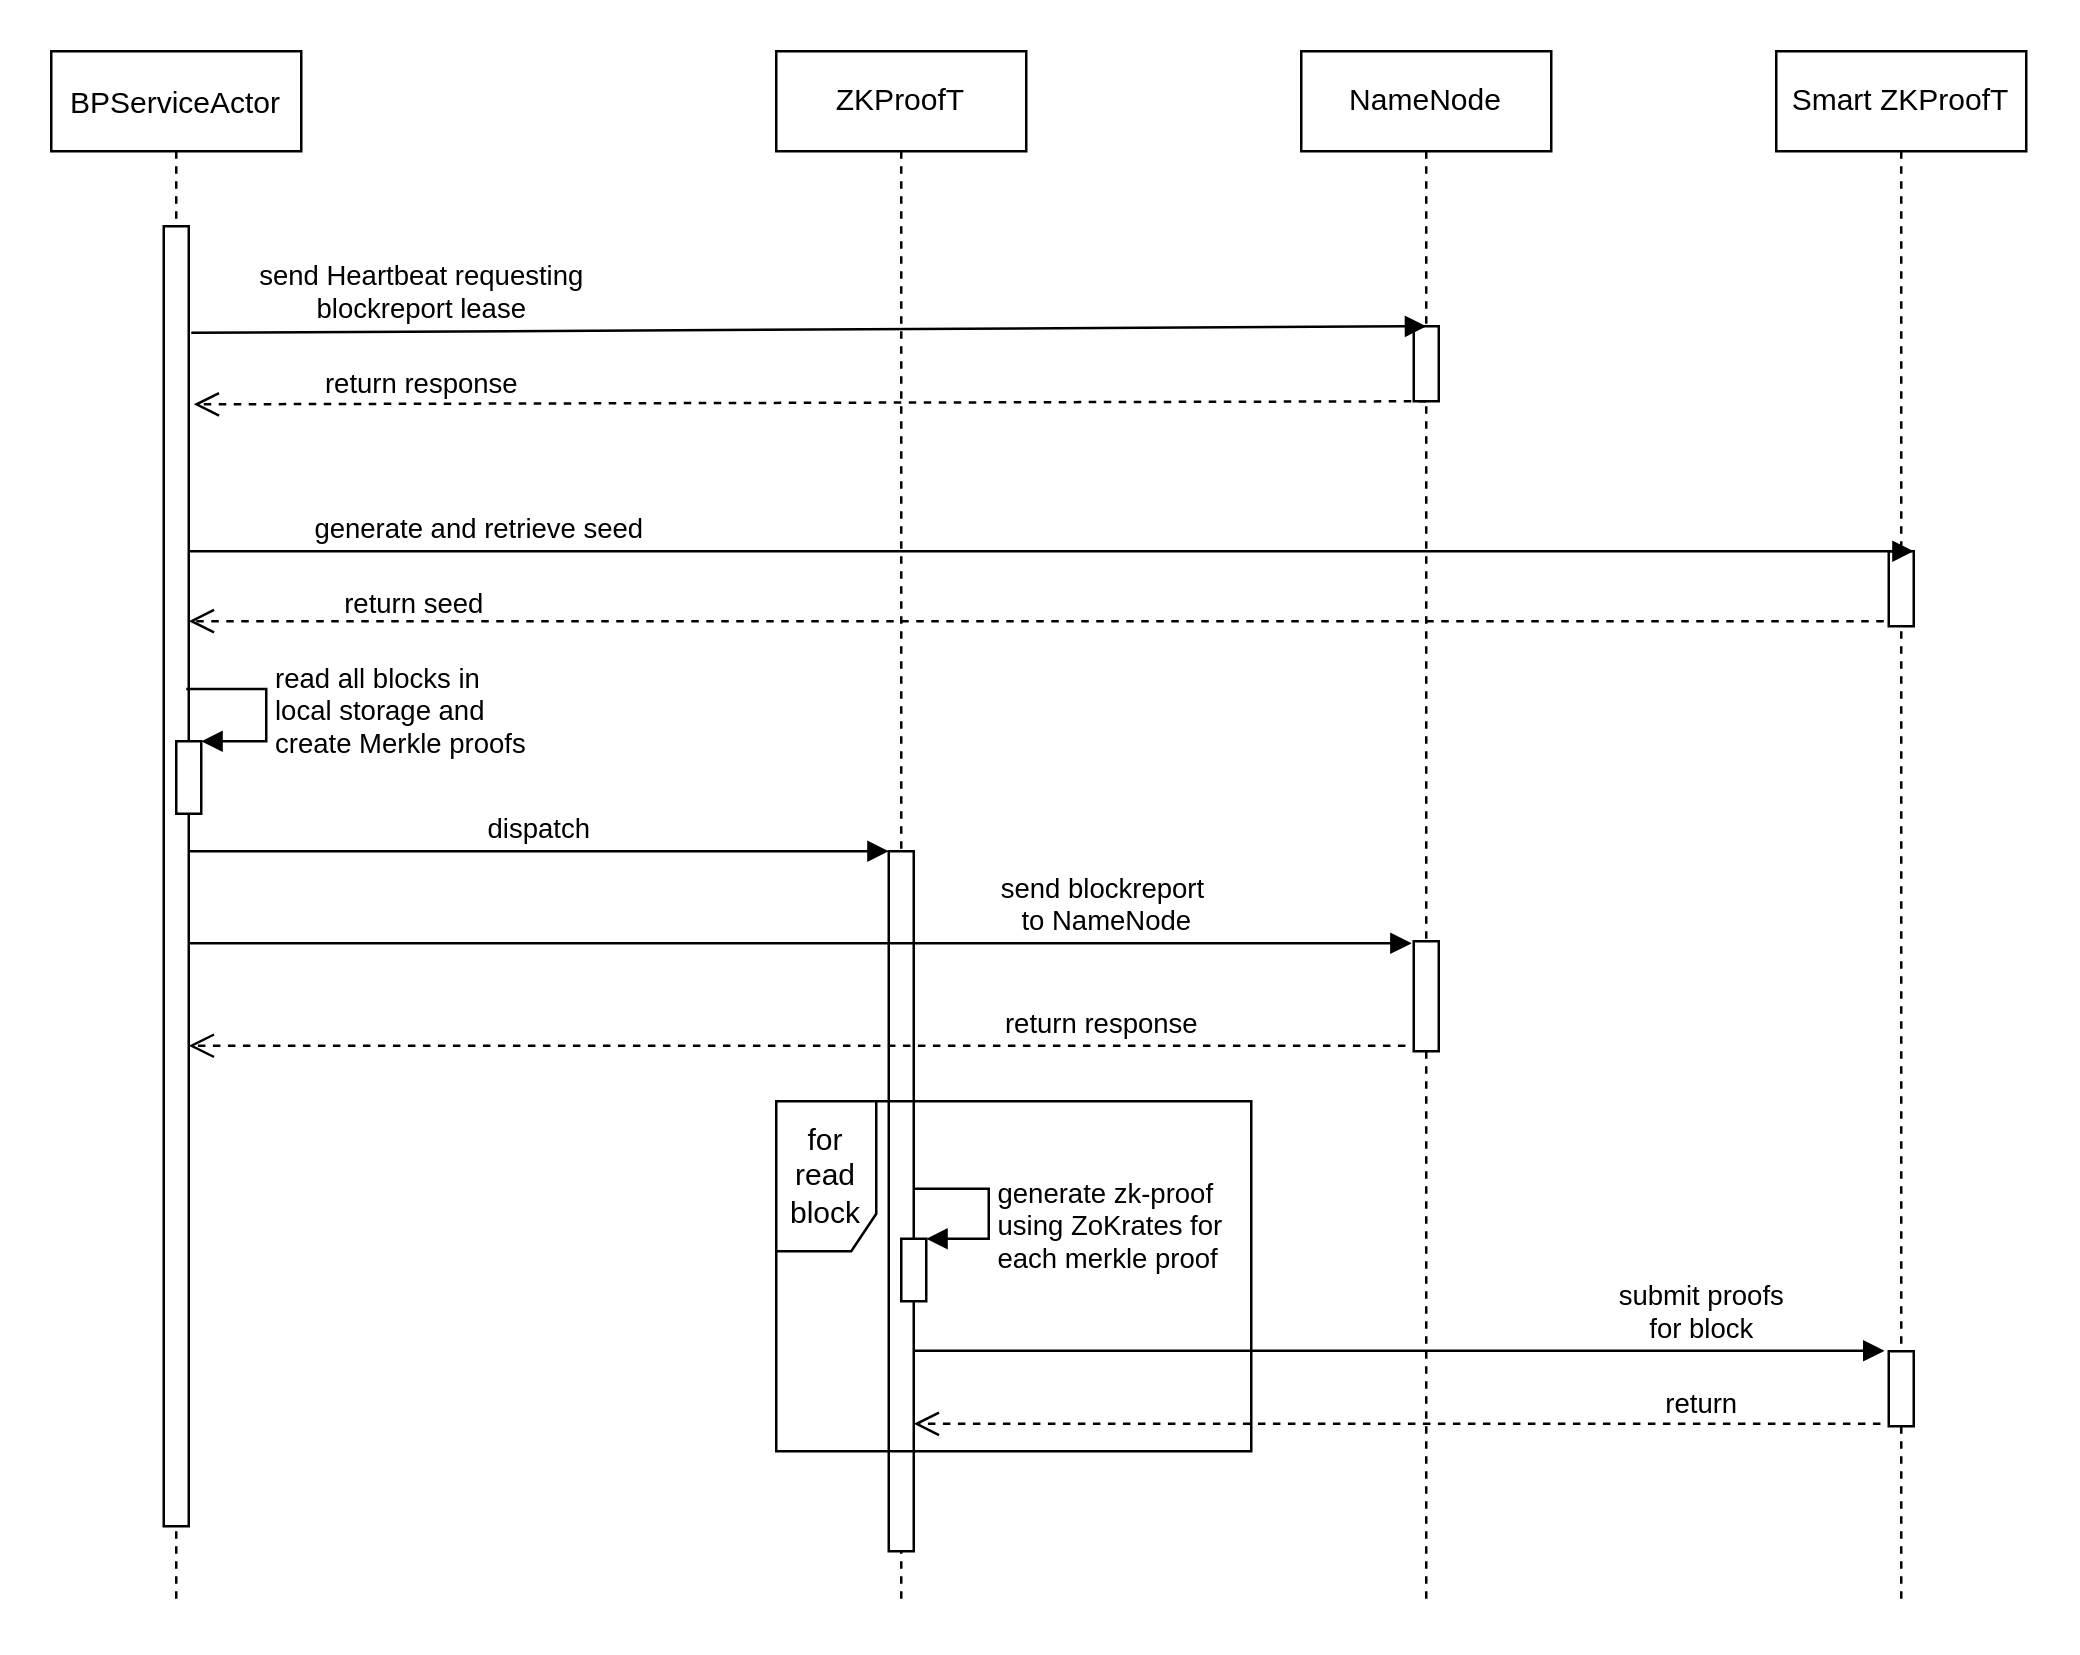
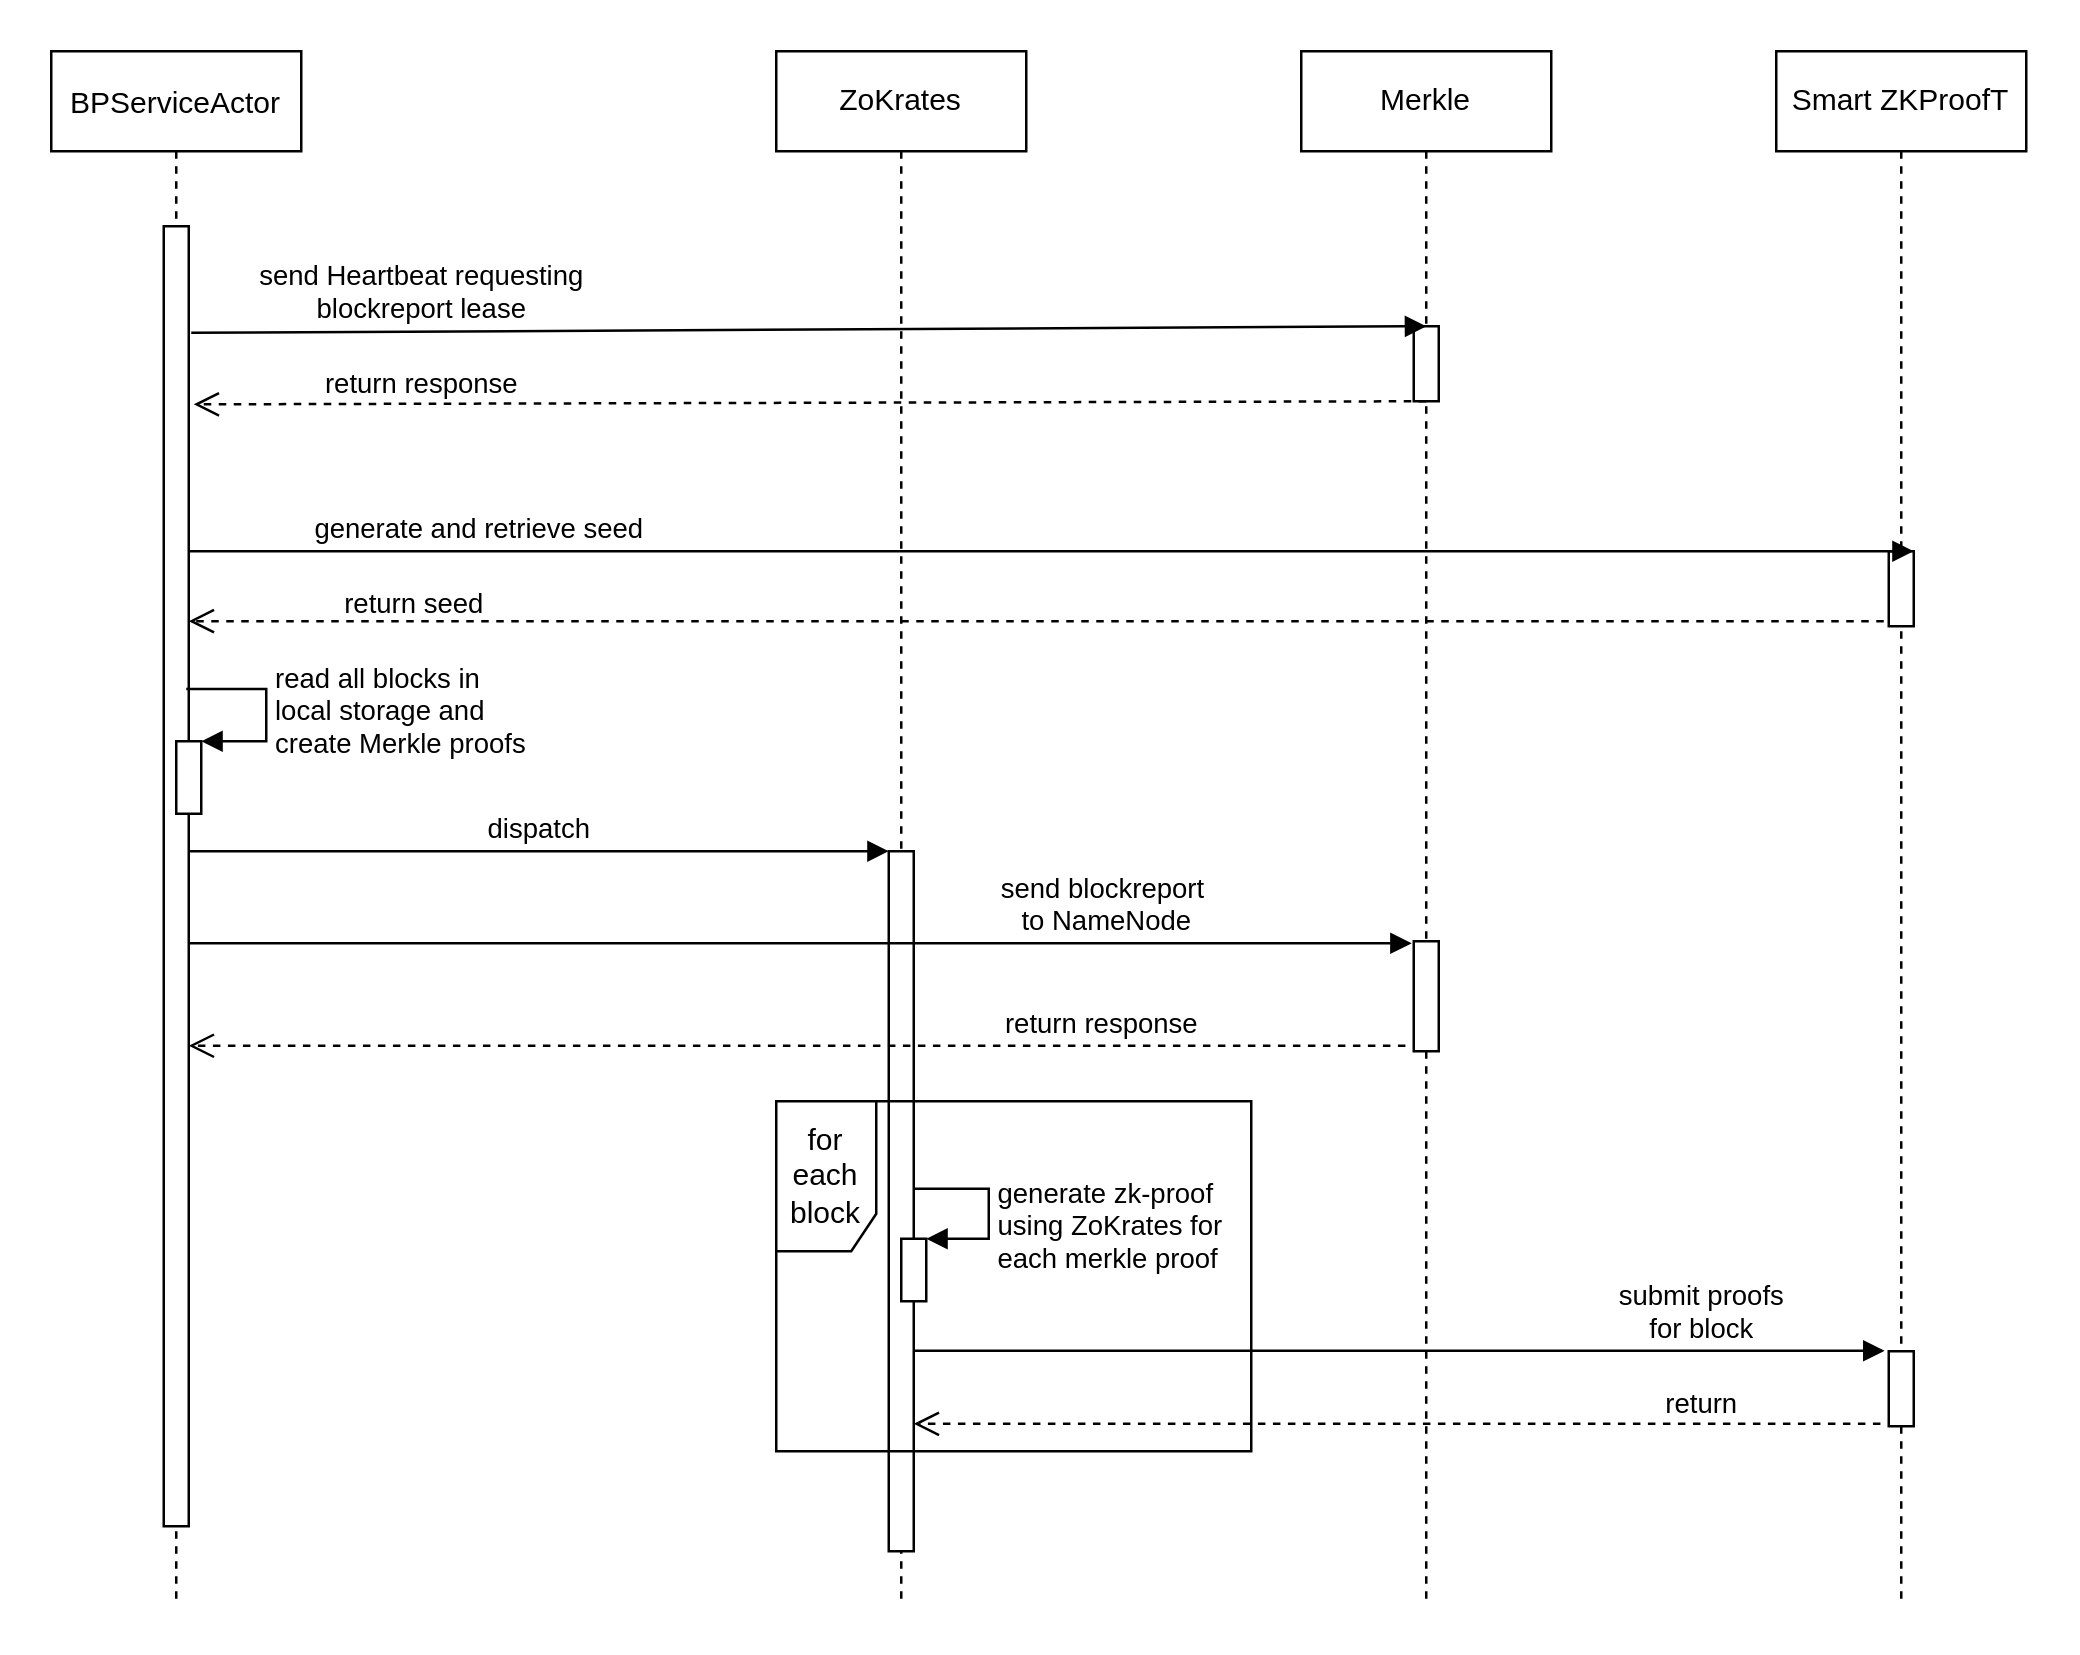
  <mxCell id="0" />
  <mxCell id="1" parent="0" />
  <mxCell id="2" value="BPServiceActor" style="shape=umlLifeline;perimeter=lifelinePerimeter;container=1;collapsible=0;recursiveResize=0;rounded=0;shadow=0;strokeWidth=1;" parent="1" vertex="1"><mxGeometry x="20" y="20" width="100" height="620" as="geometry" /></mxCell>
  <mxCell id="3" value="" style="points=[];perimeter=orthogonalPerimeter;rounded=0;shadow=0;strokeWidth=1;" parent="2" vertex="1"><mxGeometry x="45" y="70" width="10" height="520" as="geometry" /></mxCell>
  <mxCell id="4" value="" style="html=1;points=[];perimeter=orthogonalPerimeter;" parent="2" vertex="1"><mxGeometry x="50" y="276" width="10" height="29" as="geometry" /></mxCell>
  <mxCell id="5" value="read all blocks in&lt;br&gt;local storage and&lt;br&gt;create Merkle proofs" style="edgeStyle=orthogonalEdgeStyle;html=1;align=left;spacingLeft=2;endArrow=block;rounded=0;entryX=1;entryY=0;exitX=0.9;exitY=0.356;exitDx=0;exitDy=0;exitPerimeter=0;" parent="2" target="4" edge="1" source="3"><mxGeometry x="0.04" relative="1" as="geometry"><mxPoint x="-20" y="255" as="sourcePoint" /><Array as="points"><mxPoint x="86" y="255" /><mxPoint x="86" y="276" /></Array><mxPoint as="offset" /></mxGeometry></mxCell>
- <mxCell id="6" value="NameNode" style="shape=umlLifeline;perimeter=lifelinePerimeter;whiteSpace=wrap;html=1;container=1;collapsible=0;recursiveResize=0;outlineConnect=0;" parent="1" vertex="1"><mxGeometry x="520" y="20" width="100" height="620" as="geometry" /></mxCell>
+ <mxCell id="6" value="Merkle" style="shape=umlLifeline;perimeter=lifelinePerimeter;whiteSpace=wrap;html=1;container=1;collapsible=0;recursiveResize=0;outlineConnect=0;" parent="1" vertex="1"><mxGeometry x="520" y="20" width="100" height="620" as="geometry" /></mxCell>
  <mxCell id="7" value="" style="html=1;points=[];perimeter=orthogonalPerimeter;" parent="6" vertex="1"><mxGeometry x="45" y="110" width="10" height="30" as="geometry" /></mxCell>
  <mxCell id="8" value="" style="html=1;points=[];perimeter=orthogonalPerimeter;" parent="6" vertex="1"><mxGeometry x="45" y="356" width="10" height="44" as="geometry" /></mxCell>
  <mxCell id="9" value="Smart ZKProofT" style="shape=umlLifeline;perimeter=lifelinePerimeter;whiteSpace=wrap;html=1;container=1;collapsible=0;recursiveResize=0;outlineConnect=0;" parent="1" vertex="1"><mxGeometry x="710" y="20" width="100" height="620" as="geometry" /></mxCell>
  <mxCell id="10" value="" style="html=1;points=[];perimeter=orthogonalPerimeter;" parent="9" vertex="1"><mxGeometry x="45" y="200" width="10" height="30" as="geometry" /></mxCell>
  <mxCell id="11" value="" style="html=1;points=[];perimeter=orthogonalPerimeter;" parent="9" vertex="1"><mxGeometry x="45" y="520" width="10" height="30" as="geometry" /></mxCell>
  <mxCell id="12" value="send Heartbeat requesting&lt;br&gt;blockreport lease" style="html=1;verticalAlign=bottom;endArrow=block;rounded=0;entryX=0.5;entryY=0;entryDx=0;entryDy=0;entryPerimeter=0;exitX=1.1;exitY=0.082;exitDx=0;exitDy=0;exitPerimeter=0;" parent="1" source="3" target="7" edge="1"><mxGeometry x="-0.627" relative="1" as="geometry"><mxPoint x="90" y="130" as="sourcePoint" /><mxPoint x="570" y="130" as="targetPoint" /><mxPoint as="offset" /></mxGeometry></mxCell>
  <mxCell id="13" value="return response" style="html=1;verticalAlign=bottom;endArrow=open;dashed=1;endSize=8;rounded=0;exitX=0.5;exitY=1;exitDx=0;exitDy=0;exitPerimeter=0;entryX=1.2;entryY=0.137;entryDx=0;entryDy=0;entryPerimeter=0;" parent="1" source="7" target="3" edge="1"><mxGeometry x="0.63" y="1" relative="1" as="geometry"><mxPoint x="80" y="160" as="targetPoint" /><mxPoint x="570" y="159" as="sourcePoint" /><mxPoint as="offset" /></mxGeometry></mxCell>
  <mxCell id="14" value="generate and retrieve seed" style="html=1;verticalAlign=bottom;endArrow=block;entryX=1;entryY=0;rounded=0;" parent="1" source="3" target="10" edge="1"><mxGeometry x="-0.663" relative="1" as="geometry"><mxPoint x="280" y="220" as="sourcePoint" /><mxPoint as="offset" /></mxGeometry></mxCell>
  <mxCell id="15" value="return seed" style="html=1;verticalAlign=bottom;endArrow=open;dashed=1;endSize=8;exitX=-0.2;exitY=0.933;rounded=0;exitDx=0;exitDy=0;exitPerimeter=0;" parent="1" source="10" target="3" edge="1"><mxGeometry x="0.735" y="2" relative="1" as="geometry"><mxPoint x="290" y="248" as="targetPoint" /><mxPoint as="offset" /></mxGeometry></mxCell>
- <mxCell id="16" value="ZKProofT" style="shape=umlLifeline;perimeter=lifelinePerimeter;whiteSpace=wrap;html=1;container=1;collapsible=0;recursiveResize=0;outlineConnect=0;" parent="1" vertex="1"><mxGeometry x="310" y="20" width="100" height="620" as="geometry" /></mxCell>
+ <mxCell id="16" value="ZoKrates" style="shape=umlLifeline;perimeter=lifelinePerimeter;whiteSpace=wrap;html=1;container=1;collapsible=0;recursiveResize=0;outlineConnect=0;" parent="1" vertex="1"><mxGeometry x="310" y="20" width="100" height="620" as="geometry" /></mxCell>
  <mxCell id="17" value="" style="html=1;points=[];perimeter=orthogonalPerimeter;" parent="16" vertex="1"><mxGeometry x="45" y="320" width="10" height="280" as="geometry" /></mxCell>
  <mxCell id="18" value="" style="html=1;points=[];perimeter=orthogonalPerimeter;" parent="16" vertex="1"><mxGeometry x="50" y="475" width="10" height="25" as="geometry" /></mxCell>
  <mxCell id="19" value="generate zk-proof&lt;br&gt;using ZoKrates for&lt;br&gt;each merkle proof" style="edgeStyle=orthogonalEdgeStyle;html=1;align=left;spacingLeft=2;endArrow=block;rounded=0;entryX=1;entryY=0;" parent="16" target="18" edge="1"><mxGeometry x="0.2" relative="1" as="geometry"><mxPoint x="55" y="455" as="sourcePoint" /><Array as="points"><mxPoint x="85" y="455" /></Array><mxPoint as="offset" /></mxGeometry></mxCell>
  <mxCell id="20" value="dispatch" style="html=1;verticalAlign=bottom;endArrow=block;entryX=0;entryY=0;rounded=0;" parent="1" source="3" target="17" edge="1"><mxGeometry relative="1" as="geometry"><mxPoint x="275" y="340" as="sourcePoint" /></mxGeometry></mxCell>
  <mxCell id="21" value="send blockreport&amp;nbsp;&lt;br&gt;to NameNode" style="html=1;verticalAlign=bottom;endArrow=block;entryX=-0.083;entryY=0.019;rounded=0;entryDx=0;entryDy=0;entryPerimeter=0;" parent="1" source="3" target="8" edge="1"><mxGeometry x="0.5" relative="1" as="geometry"><mxPoint x="275" y="376.836" as="sourcePoint" /><mxPoint as="offset" /></mxGeometry></mxCell>
  <mxCell id="22" value="return response" style="html=1;verticalAlign=bottom;endArrow=open;dashed=1;endSize=8;exitX=-0.333;exitY=0.95;rounded=0;exitDx=0;exitDy=0;exitPerimeter=0;" parent="1" source="8" target="3" edge="1"><mxGeometry x="-0.5" relative="1" as="geometry"><mxPoint x="275" y="417.8" as="targetPoint" /><mxPoint as="offset" /></mxGeometry></mxCell>
- <mxCell id="23" value="for read&lt;br&gt;block" style="shape=umlFrame;whiteSpace=wrap;html=1;width=40;height=60;" parent="1" vertex="1"><mxGeometry x="310" y="440" width="190" height="140" as="geometry" /></mxCell>
+ <mxCell id="23" value="for each&lt;br&gt;block" style="shape=umlFrame;whiteSpace=wrap;html=1;width=40;height=60;" parent="1" vertex="1"><mxGeometry x="310" y="440" width="190" height="140" as="geometry" /></mxCell>
  <mxCell id="24" value="submit proofs&lt;br&gt;for block" style="html=1;verticalAlign=bottom;endArrow=block;rounded=0;entryX=-0.167;entryY=-0.006;entryDx=0;entryDy=0;entryPerimeter=0;" parent="1" source="17" target="11" edge="1"><mxGeometry x="0.62" relative="1" as="geometry"><mxPoint x="440" y="520" as="sourcePoint" /><mxPoint x="760" y="520" as="targetPoint" /><mxPoint as="offset" /></mxGeometry></mxCell>
  <mxCell id="25" value="return" style="html=1;verticalAlign=bottom;endArrow=open;dashed=1;endSize=8;exitX=-0.333;exitY=0.967;rounded=0;exitDx=0;exitDy=0;exitPerimeter=0;" parent="1" source="11" target="17" edge="1"><mxGeometry x="-0.629" y="1" relative="1" as="geometry"><mxPoint x="440" y="560" as="targetPoint" /><mxPoint as="offset" /></mxGeometry></mxCell>
